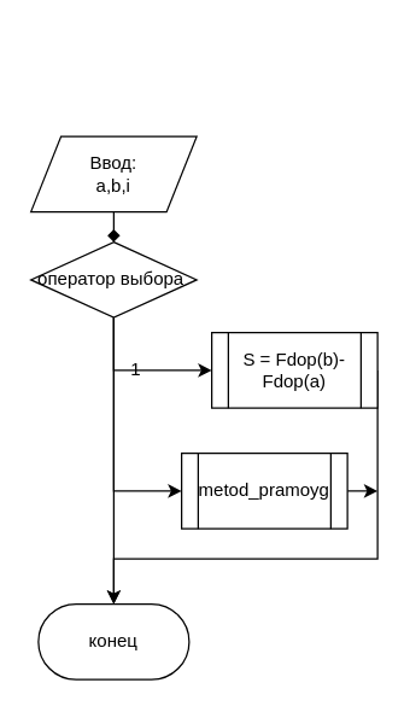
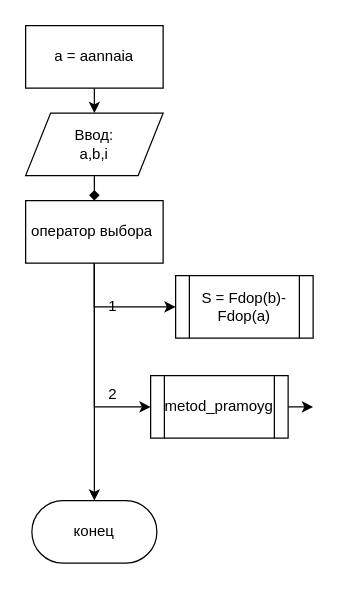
  <mxCell id="0" />
  <mxCell id="1" parent="0" />
+ <mxCell id="2" style="edgeStyle=orthogonalEdgeStyle;rounded=0;orthogonalLoop=1;jettySize=auto;html=1;exitX=0.5;exitY=1;exitDx=0;exitDy=0;entryX=0.5;entryY=0;entryDx=0;entryDy=0;" parent="1" source="3" target="5" edge="1"><mxGeometry relative="1" as="geometry"><mxPoint x="70" y="110" as="targetPoint" /></mxGeometry></mxCell>
+ <mxCell id="3" value="a =&amp;nbsp;aannaia" style="rounded=0;whiteSpace=wrap;html=1;" parent="1" vertex="1"><mxGeometry x="20" y="20" width="110" height="50" as="geometry" /></mxCell>
  <mxCell id="4" style="edgeStyle=orthogonalEdgeStyle;rounded=0;orthogonalLoop=1;jettySize=auto;html=1;exitX=0.5;exitY=1;exitDx=0;exitDy=0;entryX=0.5;entryY=0;entryDx=0;entryDy=0;endArrow=diamond;" parent="1" source="5" target="9" edge="1"><mxGeometry relative="1" as="geometry"><mxPoint x="70" y="150" as="targetPoint" /></mxGeometry></mxCell>
  <mxCell id="5" value="Ввод:&lt;br&gt;a,b,i" style="shape=parallelogram;perimeter=parallelogramPerimeter;whiteSpace=wrap;html=1;fixedSize=1;" parent="1" vertex="1"><mxGeometry x="20" y="90" width="110" height="50" as="geometry" /></mxCell>
  <mxCell id="6" style="edgeStyle=orthogonalEdgeStyle;rounded=0;orthogonalLoop=1;jettySize=auto;html=1;exitX=0.5;exitY=1;exitDx=0;exitDy=0;entryX=0;entryY=0.5;entryDx=0;entryDy=0;" parent="1" source="9" target="11" edge="1"><mxGeometry relative="1" as="geometry" /></mxCell>
  <mxCell id="7" style="edgeStyle=orthogonalEdgeStyle;rounded=0;orthogonalLoop=1;jettySize=auto;html=1;exitX=0.5;exitY=1;exitDx=0;exitDy=0;entryX=0;entryY=0.5;entryDx=0;entryDy=0;" parent="1" source="9" target="13" edge="1"><mxGeometry relative="1" as="geometry" /></mxCell>
  <mxCell id="8" style="edgeStyle=orthogonalEdgeStyle;rounded=0;orthogonalLoop=1;jettySize=auto;html=1;exitX=0.5;exitY=1;exitDx=0;exitDy=0;" edge="1" parent="1" source="9"><mxGeometry relative="1" as="geometry"><mxPoint x="75" y="400" as="targetPoint" /></mxGeometry></mxCell>
- <mxCell id="9" value="оператор выбора&amp;nbsp;" style="rhombus;whiteSpace=wrap;html=1;" parent="1" vertex="1"><mxGeometry x="20" y="160" width="110" height="50" as="geometry" /></mxCell>
- <mxCell id="10" style="edgeStyle=orthogonalEdgeStyle;rounded=0;orthogonalLoop=1;jettySize=auto;html=1;exitX=1;exitY=0.5;exitDx=0;exitDy=0;" parent="1" source="11" target="16" edge="1"><mxGeometry relative="1" as="geometry"><Array as="points"><mxPoint x="250" y="255" /><mxPoint x="250" y="370" /><mxPoint x="75" y="370" /></Array></mxGeometry></mxCell>
+ <mxCell id="9" value="оператор выбора&amp;nbsp;" style="whiteSpace=wrap;html=1;rounded=0;" parent="1" vertex="1"><mxGeometry x="20" y="160" width="110" height="50" as="geometry" /></mxCell>
  <mxCell id="11" value="S =&amp;nbsp;Fdop(b)-Fdop(a)" style="shape=process;whiteSpace=wrap;html=1;backgroundOutline=1;" parent="1" vertex="1"><mxGeometry x="140" y="220" width="110" height="50" as="geometry" /></mxCell>
  <mxCell id="12" style="edgeStyle=orthogonalEdgeStyle;rounded=0;orthogonalLoop=1;jettySize=auto;html=1;exitX=1;exitY=0.5;exitDx=0;exitDy=0;" parent="1" source="13" edge="1"><mxGeometry relative="1" as="geometry"><mxPoint x="250" y="325" as="targetPoint" /></mxGeometry></mxCell>
  <mxCell id="13" value="metod_pramoyg" style="shape=process;whiteSpace=wrap;html=1;backgroundOutline=1;" parent="1" vertex="1"><mxGeometry x="120" y="300" width="110" height="50" as="geometry" /></mxCell>
  <mxCell id="14" value="1" style="text;html=1;strokeColor=none;fillColor=none;align=center;verticalAlign=middle;whiteSpace=wrap;rounded=0;" parent="1" vertex="1"><mxGeometry x="60" y="230" width="60" height="30" as="geometry" /></mxCell>
+ <mxCell id="15" value="2" style="text;html=1;strokeColor=none;fillColor=none;align=center;verticalAlign=middle;whiteSpace=wrap;rounded=0;" parent="1" vertex="1"><mxGeometry x="60" y="300" width="60" height="30" as="geometry" /></mxCell>
  <mxCell id="16" value="конец" style="rounded=1;whiteSpace=wrap;html=1;arcSize=50;" parent="1" vertex="1"><mxGeometry x="25" y="400" width="100" height="50" as="geometry" /></mxCell>
